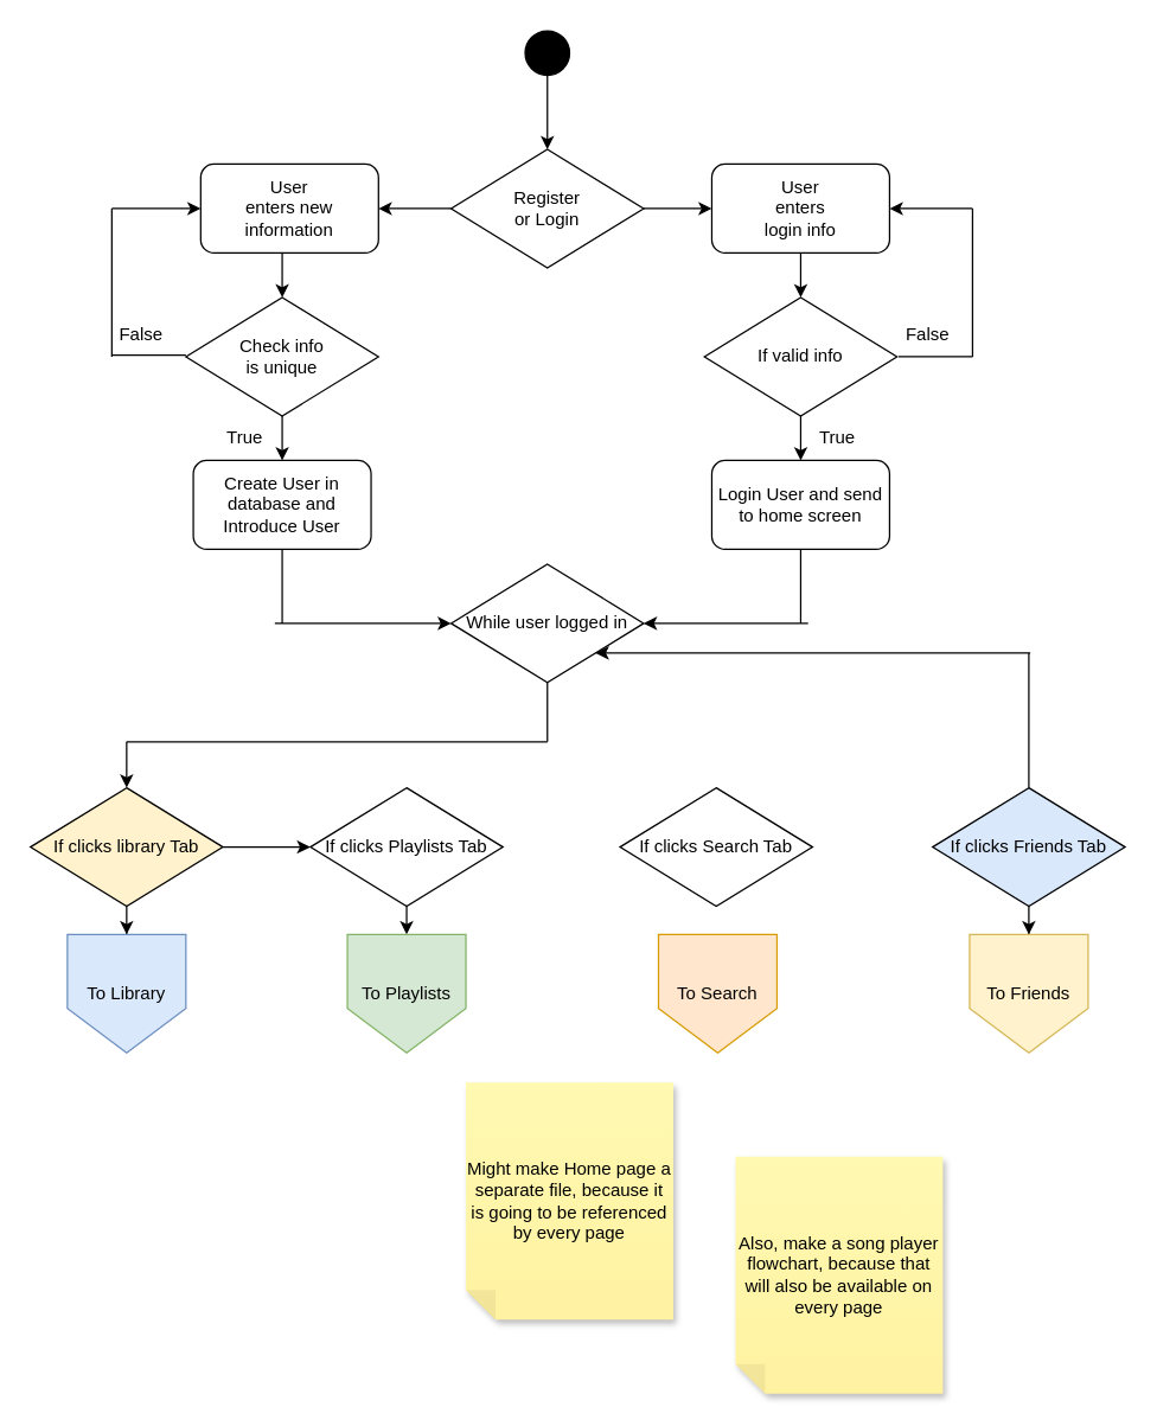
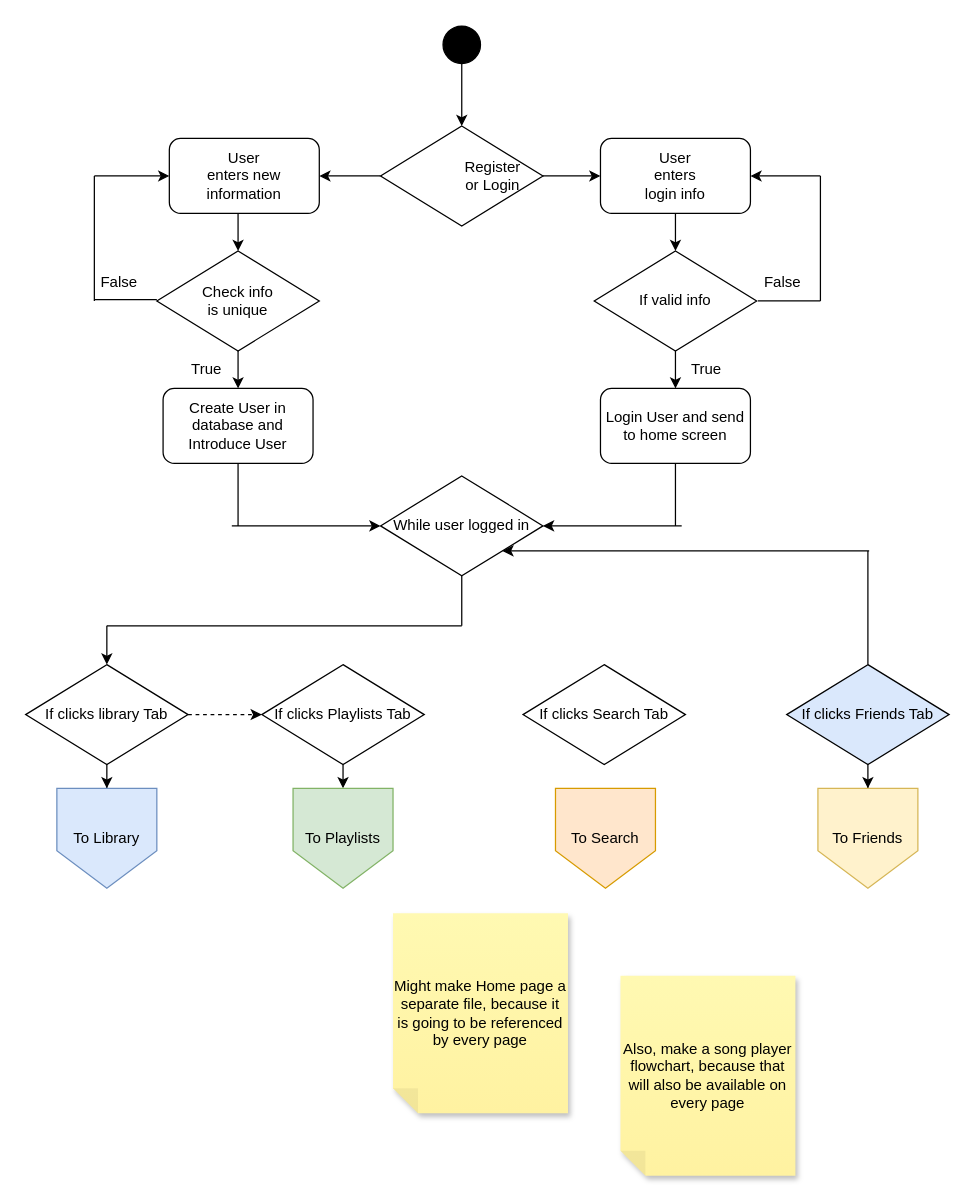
  <mxCell id="0" />
  <mxCell id="1" parent="0" />
  <mxCell id="2" style="edgeStyle=orthogonalEdgeStyle;rounded=0;orthogonalLoop=1;jettySize=auto;html=1;entryX=0.5;entryY=0;entryDx=0;entryDy=0;" parent="1" source="3" target="17" edge="1"><mxGeometry relative="1" as="geometry" /></mxCell>
  <mxCell id="3" value="" style="ellipse;whiteSpace=wrap;html=1;aspect=fixed;fillColor=#000000;" parent="1" vertex="1"><mxGeometry x="354" y="20" width="30" height="30" as="geometry" /></mxCell>
  <mxCell id="4" style="edgeStyle=orthogonalEdgeStyle;rounded=0;orthogonalLoop=1;jettySize=auto;html=1;exitX=0.5;exitY=1;exitDx=0;exitDy=0;entryX=0.5;entryY=0;entryDx=0;entryDy=0;" parent="1" source="5" target="8" edge="1"><mxGeometry relative="1" as="geometry" /></mxCell>
  <mxCell id="5" value="" style="rounded=1;whiteSpace=wrap;html=1;" parent="1" vertex="1"><mxGeometry x="480" y="110" width="120" height="60" as="geometry" /></mxCell>
  <mxCell id="6" value="User enters login info" style="text;html=1;align=center;verticalAlign=middle;whiteSpace=wrap;rounded=0;" parent="1" vertex="1"><mxGeometry x="510" y="125" width="60" height="30" as="geometry" /></mxCell>
  <mxCell id="7" style="edgeStyle=orthogonalEdgeStyle;rounded=0;orthogonalLoop=1;jettySize=auto;html=1;exitX=0.5;exitY=1;exitDx=0;exitDy=0;entryX=0.5;entryY=0;entryDx=0;entryDy=0;" parent="1" source="8" target="31" edge="1"><mxGeometry relative="1" as="geometry" /></mxCell>
  <mxCell id="8" value="" style="rhombus;whiteSpace=wrap;html=1;" parent="1" vertex="1"><mxGeometry x="475" y="200" width="130" height="80" as="geometry" /></mxCell>
  <mxCell id="9" value="If valid info" style="text;html=1;align=center;verticalAlign=middle;whiteSpace=wrap;rounded=0;" parent="1" vertex="1"><mxGeometry x="510" y="225" width="60" height="30" as="geometry" /></mxCell>
  <mxCell id="10" value="" style="endArrow=none;html=1;rounded=0;" parent="1" edge="1"><mxGeometry width="50" height="50" relative="1" as="geometry"><mxPoint x="606" y="240" as="sourcePoint" /><mxPoint x="656" y="240" as="targetPoint" /></mxGeometry></mxCell>
  <mxCell id="11" value="" style="endArrow=none;html=1;rounded=0;exitX=1;exitY=1;exitDx=0;exitDy=0;" parent="1" source="13" edge="1"><mxGeometry width="50" height="50" relative="1" as="geometry"><mxPoint x="656" y="250" as="sourcePoint" /><mxPoint x="656" y="140" as="targetPoint" /></mxGeometry></mxCell>
  <mxCell id="12" value="" style="endArrow=classic;html=1;rounded=0;entryX=1;entryY=0.5;entryDx=0;entryDy=0;" parent="1" target="5" edge="1"><mxGeometry width="50" height="50" relative="1" as="geometry"><mxPoint x="656" y="140" as="sourcePoint" /><mxPoint x="706" y="120" as="targetPoint" /></mxGeometry></mxCell>
  <mxCell id="13" value="False" style="text;html=1;align=center;verticalAlign=middle;whiteSpace=wrap;rounded=0;" parent="1" vertex="1"><mxGeometry x="596" y="210" width="60" height="30" as="geometry" /></mxCell>
  <mxCell id="14" value="True" style="text;html=1;align=center;verticalAlign=middle;whiteSpace=wrap;rounded=0;" parent="1" vertex="1"><mxGeometry x="535" y="280" width="60" height="30" as="geometry" /></mxCell>
  <mxCell id="15" style="edgeStyle=orthogonalEdgeStyle;rounded=0;orthogonalLoop=1;jettySize=auto;html=1;exitX=1;exitY=0.5;exitDx=0;exitDy=0;entryX=0;entryY=0.5;entryDx=0;entryDy=0;" parent="1" source="17" target="5" edge="1"><mxGeometry relative="1" as="geometry" /></mxCell>
  <mxCell id="16" style="edgeStyle=orthogonalEdgeStyle;rounded=0;orthogonalLoop=1;jettySize=auto;html=1;exitX=0;exitY=0.5;exitDx=0;exitDy=0;entryX=1;entryY=0.5;entryDx=0;entryDy=0;" parent="1" source="17" target="20" edge="1"><mxGeometry relative="1" as="geometry" /></mxCell>
  <mxCell id="17" value="" style="rhombus;whiteSpace=wrap;html=1;" parent="1" vertex="1"><mxGeometry x="304" y="100" width="130" height="80" as="geometry" /></mxCell>
- <mxCell id="18" value="Register or Login" style="text;html=1;align=center;verticalAlign=middle;whiteSpace=wrap;rounded=0;" parent="1" vertex="1"><mxGeometry x="339" y="125" width="60" height="30" as="geometry" /></mxCell>
+ <mxCell id="18" value="Register or Login" style="text;html=1;align=center;verticalAlign=middle;whiteSpace=wrap;rounded=0;" parent="1" vertex="1"><mxGeometry x="364" y="125" width="60" height="30" as="geometry" /></mxCell>
  <mxCell id="19" style="edgeStyle=orthogonalEdgeStyle;rounded=0;orthogonalLoop=1;jettySize=auto;html=1;exitX=0.5;exitY=1;exitDx=0;exitDy=0;entryX=0.5;entryY=0;entryDx=0;entryDy=0;" parent="1" source="20" target="23" edge="1"><mxGeometry relative="1" as="geometry" /></mxCell>
  <mxCell id="20" value="" style="rounded=1;whiteSpace=wrap;html=1;" parent="1" vertex="1"><mxGeometry x="135" y="110" width="120" height="60" as="geometry" /></mxCell>
  <mxCell id="21" value="User enters new information" style="text;html=1;align=center;verticalAlign=middle;whiteSpace=wrap;rounded=0;" parent="1" vertex="1"><mxGeometry x="165" y="125" width="60" height="30" as="geometry" /></mxCell>
  <mxCell id="22" style="edgeStyle=orthogonalEdgeStyle;rounded=0;orthogonalLoop=1;jettySize=auto;html=1;exitX=0.5;exitY=1;exitDx=0;exitDy=0;entryX=0.5;entryY=0;entryDx=0;entryDy=0;" parent="1" source="23" target="30" edge="1"><mxGeometry relative="1" as="geometry" /></mxCell>
  <mxCell id="23" value="" style="rhombus;whiteSpace=wrap;html=1;" parent="1" vertex="1"><mxGeometry x="125" y="200" width="130" height="80" as="geometry" /></mxCell>
  <mxCell id="24" value="Check info is unique" style="text;html=1;align=center;verticalAlign=middle;whiteSpace=wrap;rounded=0;" parent="1" vertex="1"><mxGeometry x="160" y="225" width="60" height="30" as="geometry" /></mxCell>
  <mxCell id="25" value="" style="endArrow=none;html=1;rounded=0;" parent="1" edge="1"><mxGeometry width="50" height="50" relative="1" as="geometry"><mxPoint x="75" y="239" as="sourcePoint" /><mxPoint x="125" y="239" as="targetPoint" /></mxGeometry></mxCell>
  <mxCell id="26" value="False" style="text;html=1;align=center;verticalAlign=middle;whiteSpace=wrap;rounded=0;" parent="1" vertex="1"><mxGeometry x="65" y="210" width="60" height="30" as="geometry" /></mxCell>
  <mxCell id="27" value="True" style="text;html=1;align=center;verticalAlign=middle;whiteSpace=wrap;rounded=0;" parent="1" vertex="1"><mxGeometry x="135" y="280" width="60" height="30" as="geometry" /></mxCell>
  <mxCell id="28" value="" style="endArrow=none;html=1;rounded=0;" parent="1" edge="1"><mxGeometry width="50" height="50" relative="1" as="geometry"><mxPoint x="75" y="240" as="sourcePoint" /><mxPoint x="75" y="140" as="targetPoint" /></mxGeometry></mxCell>
  <mxCell id="29" value="" style="endArrow=classic;html=1;rounded=0;entryX=0;entryY=0.5;entryDx=0;entryDy=0;" parent="1" target="20" edge="1"><mxGeometry width="50" height="50" relative="1" as="geometry"><mxPoint x="75" y="140" as="sourcePoint" /><mxPoint x="135" y="120" as="targetPoint" /></mxGeometry></mxCell>
  <mxCell id="30" value="Create User in database and Introduce User" style="rounded=1;whiteSpace=wrap;html=1;" parent="1" vertex="1"><mxGeometry x="130" y="310" width="120" height="60" as="geometry" /></mxCell>
  <mxCell id="31" value="Login User and send to home screen" style="rounded=1;whiteSpace=wrap;html=1;" parent="1" vertex="1"><mxGeometry x="480" y="310" width="120" height="60" as="geometry" /></mxCell>
  <mxCell id="32" value="While user logged in" style="rhombus;whiteSpace=wrap;html=1;" vertex="1" parent="1"><mxGeometry x="304" y="380" width="130" height="80" as="geometry" /></mxCell>
  <mxCell id="33" value="" style="endArrow=classic;html=1;rounded=0;entryX=1;entryY=0.5;entryDx=0;entryDy=0;" edge="1" parent="1" target="32"><mxGeometry width="50" height="50" relative="1" as="geometry"><mxPoint x="545" y="420" as="sourcePoint" /><mxPoint x="525" y="395" as="targetPoint" /></mxGeometry></mxCell>
  <mxCell id="34" value="" style="endArrow=none;html=1;rounded=0;entryX=0.5;entryY=1;entryDx=0;entryDy=0;" edge="1" parent="1" target="31"><mxGeometry width="50" height="50" relative="1" as="geometry"><mxPoint x="540" y="420" as="sourcePoint" /><mxPoint x="549.96" y="380" as="targetPoint" /></mxGeometry></mxCell>
  <mxCell id="35" value="" style="endArrow=none;html=1;rounded=0;entryX=0.5;entryY=1;entryDx=0;entryDy=0;" edge="1" parent="1" target="30"><mxGeometry width="50" height="50" relative="1" as="geometry"><mxPoint x="190" y="420" as="sourcePoint" /><mxPoint x="220" y="380" as="targetPoint" /></mxGeometry></mxCell>
  <mxCell id="36" value="" style="endArrow=classic;html=1;rounded=0;entryX=0;entryY=0.5;entryDx=0;entryDy=0;" edge="1" parent="1"><mxGeometry width="50" height="50" relative="1" as="geometry"><mxPoint x="185" y="420" as="sourcePoint" /><mxPoint x="304" y="420" as="targetPoint" /></mxGeometry></mxCell>
- <mxCell id="37" value="" style="edgeStyle=orthogonalEdgeStyle;rounded=0;orthogonalLoop=1;jettySize=auto;html=1;" edge="1" parent="1" source="39" target="44"><mxGeometry relative="1" as="geometry" /></mxCell>
+ <mxCell id="37" value="" style="edgeStyle=orthogonalEdgeStyle;rounded=0;orthogonalLoop=1;jettySize=auto;html=1;dashed=1;" edge="1" parent="1" source="39" target="44"><mxGeometry relative="1" as="geometry" /></mxCell>
  <mxCell id="38" value="" style="edgeStyle=orthogonalEdgeStyle;rounded=0;orthogonalLoop=1;jettySize=auto;html=1;" edge="1" parent="1" source="39" target="50"><mxGeometry relative="1" as="geometry" /></mxCell>
- <mxCell id="39" value="If clicks library Tab" style="rhombus;whiteSpace=wrap;html=1;fillColor=#fff2cc;" vertex="1" parent="1"><mxGeometry x="20" y="531" width="130" height="80" as="geometry" /></mxCell>
+ <mxCell id="39" value="If clicks library Tab" style="rhombus;whiteSpace=wrap;html=1;" vertex="1" parent="1"><mxGeometry x="20" y="531" width="130" height="80" as="geometry" /></mxCell>
  <mxCell id="40" value="" style="endArrow=none;html=1;rounded=0;entryX=0.5;entryY=1;entryDx=0;entryDy=0;" edge="1" parent="1" target="32"><mxGeometry width="50" height="50" relative="1" as="geometry"><mxPoint x="369" y="500" as="sourcePoint" /><mxPoint x="495" y="500" as="targetPoint" /></mxGeometry></mxCell>
  <mxCell id="41" value="" style="endArrow=none;html=1;rounded=0;" edge="1" parent="1"><mxGeometry width="50" height="50" relative="1" as="geometry"><mxPoint x="85" y="500" as="sourcePoint" /><mxPoint x="369" y="500" as="targetPoint" /></mxGeometry></mxCell>
  <mxCell id="42" value="" style="edgeStyle=none;orthogonalLoop=1;jettySize=auto;html=1;rounded=0;entryX=0.5;entryY=0;entryDx=0;entryDy=0;" edge="1" parent="1" target="39"><mxGeometry width="80" relative="1" as="geometry"><mxPoint x="85" y="500" as="sourcePoint" /><mxPoint x="335" y="540" as="targetPoint" /><Array as="points" /></mxGeometry></mxCell>
  <mxCell id="43" style="edgeStyle=orthogonalEdgeStyle;rounded=0;orthogonalLoop=1;jettySize=auto;html=1;exitX=0.5;exitY=1;exitDx=0;exitDy=0;entryX=0.5;entryY=0;entryDx=0;entryDy=0;" edge="1" parent="1" source="44" target="51"><mxGeometry relative="1" as="geometry" /></mxCell>
  <mxCell id="44" value="If clicks Playlists Tab" style="rhombus;whiteSpace=wrap;html=1;" vertex="1" parent="1"><mxGeometry x="209" y="531" width="130" height="80" as="geometry" /></mxCell>
  <mxCell id="45" value="If clicks Search Tab" style="rhombus;whiteSpace=wrap;html=1;" vertex="1" parent="1"><mxGeometry x="418" y="531" width="130" height="80" as="geometry" /></mxCell>
  <mxCell id="46" value="" style="edgeStyle=orthogonalEdgeStyle;rounded=0;orthogonalLoop=1;jettySize=auto;html=1;" edge="1" parent="1" source="47" target="53"><mxGeometry relative="1" as="geometry" /></mxCell>
  <mxCell id="47" value="If clicks Friends Tab" style="rhombus;whiteSpace=wrap;html=1;fillColor=#dae8fc;" vertex="1" parent="1"><mxGeometry x="629" y="531" width="130" height="80" as="geometry" /></mxCell>
  <mxCell id="48" value="" style="endArrow=none;html=1;rounded=0;entryX=0.5;entryY=0;entryDx=0;entryDy=0;" edge="1" parent="1" target="47"><mxGeometry width="50" height="50" relative="1" as="geometry"><mxPoint x="694" y="440" as="sourcePoint" /><mxPoint x="679" y="481" as="targetPoint" /></mxGeometry></mxCell>
  <mxCell id="49" value="" style="endArrow=classic;html=1;rounded=0;entryX=1;entryY=1;entryDx=0;entryDy=0;" edge="1" parent="1" target="32"><mxGeometry width="50" height="50" relative="1" as="geometry"><mxPoint x="695" y="440" as="sourcePoint" /><mxPoint x="629" y="460" as="targetPoint" /></mxGeometry></mxCell>
  <mxCell id="50" value="To Library" style="shape=offPageConnector;whiteSpace=wrap;html=1;direction=east;fillColor=#dae8fc;strokeColor=#6c8ebf;" vertex="1" parent="1"><mxGeometry x="45" y="630" width="80" height="80" as="geometry" /></mxCell>
  <mxCell id="51" value="To Playlists" style="shape=offPageConnector;whiteSpace=wrap;html=1;direction=east;fillColor=#d5e8d4;strokeColor=#82b366;" vertex="1" parent="1"><mxGeometry x="234" y="630" width="80" height="80" as="geometry" /></mxCell>
  <mxCell id="52" value="To Search" style="shape=offPageConnector;whiteSpace=wrap;html=1;direction=east;fillColor=#ffe6cc;strokeColor=#d79b00;" vertex="1" parent="1"><mxGeometry x="444" y="630" width="80" height="80" as="geometry" /></mxCell>
  <mxCell id="53" value="To Friends" style="shape=offPageConnector;whiteSpace=wrap;html=1;direction=east;fillColor=#fff2cc;strokeColor=#d6b656;" vertex="1" parent="1"><mxGeometry x="654" y="630" width="80" height="80" as="geometry" /></mxCell>
  <mxCell id="54" value="Might make Home page a separate file, because it is going to be referenced by every page" style="shape=note;whiteSpace=wrap;html=1;backgroundOutline=1;fontColor=#000000;darkOpacity=0.05;fillColor=#FFF9B2;strokeColor=none;fillStyle=solid;direction=west;gradientDirection=north;gradientColor=#FFF2A1;shadow=1;size=20;pointerEvents=1;" vertex="1" parent="1"><mxGeometry x="314" y="730" width="140" height="160" as="geometry" /></mxCell>
  <mxCell id="55" value="Also, make a song player flowchart, because that will also be available on every page" style="shape=note;whiteSpace=wrap;html=1;backgroundOutline=1;fontColor=#000000;darkOpacity=0.05;fillColor=#FFF9B2;strokeColor=none;fillStyle=solid;direction=west;gradientDirection=north;gradientColor=#FFF2A1;shadow=1;size=20;pointerEvents=1;" vertex="1" parent="1"><mxGeometry x="496" y="780" width="140" height="160" as="geometry" /></mxCell>
